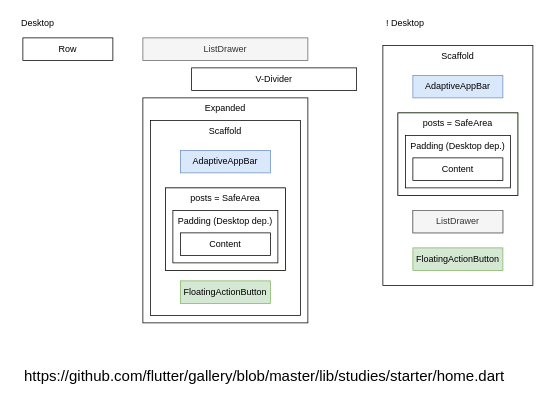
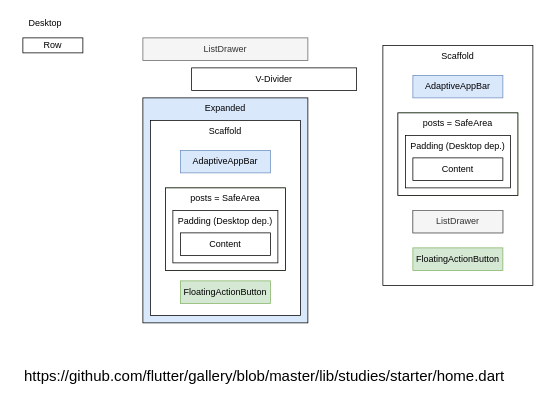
  <mxCell id="0" />
  <mxCell id="1" parent="0" />
- <mxCell id="2" value="Expanded" style="rounded=0;whiteSpace=wrap;html=1;verticalAlign=top;" vertex="1" parent="1"><mxGeometry x="190" y="130" width="220" height="300" as="geometry" /></mxCell>
+ <mxCell id="2" value="Expanded" style="rounded=0;whiteSpace=wrap;html=1;verticalAlign=top;fillColor=#dae8fc;" vertex="1" parent="1"><mxGeometry x="190" y="130" width="220" height="300" as="geometry" /></mxCell>
  <mxCell id="3" value="" style="group" vertex="1" connectable="0" parent="1"><mxGeometry x="200" y="160" width="200" height="260" as="geometry" /></mxCell>
  <mxCell id="4" value="Scaffold" style="rounded=0;whiteSpace=wrap;html=1;verticalAlign=top;" vertex="1" parent="3"><mxGeometry width="200" height="260" as="geometry" /></mxCell>
  <mxCell id="5" value="AdaptiveAppBar" style="rounded=0;whiteSpace=wrap;html=1;fillColor=#dae8fc;strokeColor=#6c8ebf;" vertex="1" parent="3"><mxGeometry x="40" y="40" width="120" height="30" as="geometry" /></mxCell>
  <mxCell id="6" value="FloatingActionButton" style="rounded=0;whiteSpace=wrap;html=1;fillColor=#d5e8d4;strokeColor=#82b366;" vertex="1" parent="3"><mxGeometry x="40" y="214" width="120" height="30" as="geometry" /></mxCell>
  <mxCell id="7" value="" style="group;fillColor=#d5e8d4;strokeColor=#82b366;" vertex="1" connectable="0" parent="3"><mxGeometry x="20" y="90" width="160" height="110" as="geometry" /></mxCell>
  <mxCell id="8" value="posts = SafeArea" style="rounded=0;whiteSpace=wrap;html=1;verticalAlign=top;" vertex="1" parent="7"><mxGeometry width="160" height="110" as="geometry" /></mxCell>
  <mxCell id="9" value="Padding (Desktop dep.)" style="rounded=0;whiteSpace=wrap;html=1;verticalAlign=top;" vertex="1" parent="7"><mxGeometry x="10" y="30" width="140" height="70" as="geometry" /></mxCell>
  <mxCell id="10" value="Content" style="rounded=0;whiteSpace=wrap;html=1;" vertex="1" parent="7"><mxGeometry x="20" y="60" width="120" height="30" as="geometry" /></mxCell>
  <mxCell id="11" value="" style="group;container=1;" vertex="1" connectable="0" parent="1"><mxGeometry x="510" y="60" width="200" height="320" as="geometry" /></mxCell>
  <mxCell id="12" value="Scaffold" style="rounded=0;whiteSpace=wrap;html=1;verticalAlign=top;" vertex="1" parent="11"><mxGeometry width="200" height="320" as="geometry" /></mxCell>
  <mxCell id="13" value="AdaptiveAppBar" style="rounded=0;whiteSpace=wrap;html=1;fillColor=#dae8fc;strokeColor=#6c8ebf;" vertex="1" parent="11"><mxGeometry x="40" y="40" width="120" height="30" as="geometry" /></mxCell>
  <mxCell id="14" value="FloatingActionButton" style="rounded=0;whiteSpace=wrap;html=1;fillColor=#d5e8d4;strokeColor=#82b366;" vertex="1" parent="11"><mxGeometry x="40" y="270" width="120" height="30" as="geometry" /></mxCell>
  <mxCell id="15" value="" style="group;fillColor=#d5e8d4;strokeColor=#82b366;" vertex="1" connectable="0" parent="11"><mxGeometry x="20" y="90" width="160" height="110" as="geometry" /></mxCell>
  <mxCell id="16" value="posts = SafeArea" style="rounded=0;whiteSpace=wrap;html=1;verticalAlign=top;" vertex="1" parent="15"><mxGeometry width="160" height="110" as="geometry" /></mxCell>
  <mxCell id="17" value="Padding (Desktop dep.)" style="rounded=0;whiteSpace=wrap;html=1;verticalAlign=top;" vertex="1" parent="15"><mxGeometry x="10" y="30" width="140" height="70" as="geometry" /></mxCell>
  <mxCell id="18" value="Content" style="rounded=0;whiteSpace=wrap;html=1;" vertex="1" parent="15"><mxGeometry x="20" y="60" width="120" height="30" as="geometry" /></mxCell>
  <mxCell id="19" value="ListDrawer" style="rounded=0;whiteSpace=wrap;html=1;fillColor=#f5f5f5;strokeColor=#666666;fontColor=#333333;" vertex="1" parent="1"><mxGeometry x="550" y="280" width="120" height="30" as="geometry" /></mxCell>
- <mxCell id="20" value="! Desktop" style="text;html=1;strokeColor=none;fillColor=none;align=center;verticalAlign=middle;whiteSpace=wrap;rounded=0;" vertex="1" parent="1"><mxGeometry x="500" y="20" width="80" height="20" as="geometry" /></mxCell>
- <mxCell id="21" value="Row" style="rounded=0;whiteSpace=wrap;html=1;" vertex="1" parent="1"><mxGeometry x="30" y="50" width="120" height="30" as="geometry" /></mxCell>
+ <mxCell id="21" value="Row" style="rounded=0;whiteSpace=wrap;html=1;" vertex="1" parent="1"><mxGeometry x="30" y="50" width="80" height="20" as="geometry" /></mxCell>
  <mxCell id="22" value="ListDrawer" style="rounded=0;whiteSpace=wrap;html=1;fillColor=#f5f5f5;strokeColor=#666666;fontColor=#333333;" vertex="1" parent="1"><mxGeometry x="190" y="50" width="220" height="30" as="geometry" /></mxCell>
  <mxCell id="23" value="V-Divider" style="rounded=0;whiteSpace=wrap;html=1;" vertex="1" parent="1"><mxGeometry x="255" y="90" width="220" height="30" as="geometry" /></mxCell>
  <mxCell id="24" value="ListDrawer" style="rounded=0;whiteSpace=wrap;html=1;fillColor=#f5f5f5;strokeColor=#666666;fontColor=#333333;" vertex="1" parent="1"><mxGeometry x="550" y="280" width="120" height="30" as="geometry" /></mxCell>
- <mxCell id="25" value="Desktop" style="text;html=1;strokeColor=none;fillColor=none;align=center;verticalAlign=middle;whiteSpace=wrap;rounded=0;" vertex="1" parent="1"><mxGeometry x="10" y="20" width="80" height="20" as="geometry" /></mxCell>
+ <mxCell id="25" value="Desktop" style="text;html=1;strokeColor=none;fillColor=none;align=center;verticalAlign=middle;whiteSpace=wrap;rounded=0;" vertex="1" parent="1"><mxGeometry x="20" y="20" width="80" height="20" as="geometry" /></mxCell>
  <mxCell id="26" value="https://github.com/flutter/gallery/blob/master/lib/studies/starter/home.dart" style="text;html=1;strokeColor=none;fillColor=none;align=left;verticalAlign=middle;whiteSpace=wrap;rounded=0;fontSize=20;" vertex="1" parent="1"><mxGeometry x="30" y="490" width="40" height="20" as="geometry" /></mxCell>
